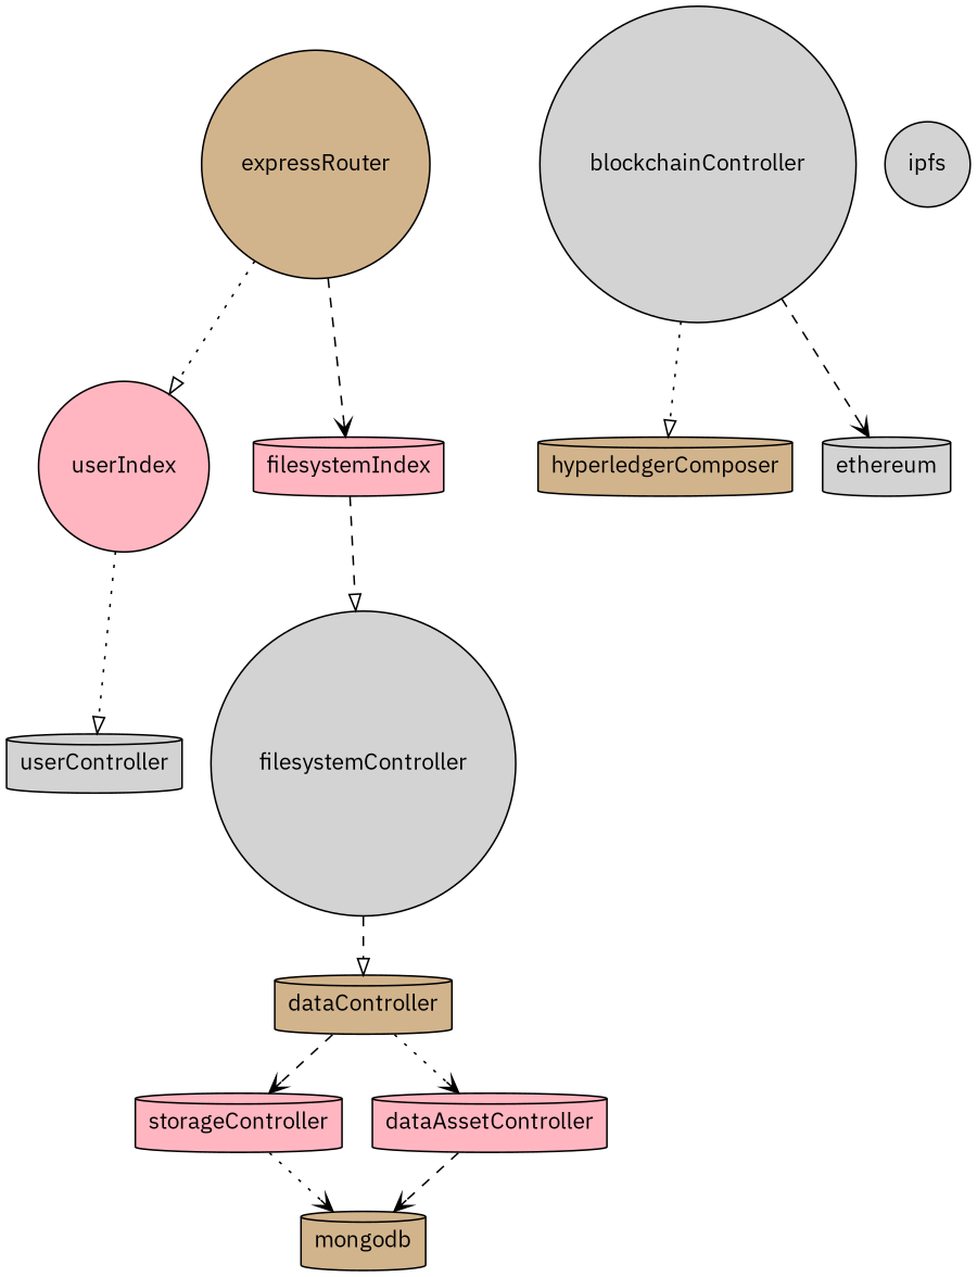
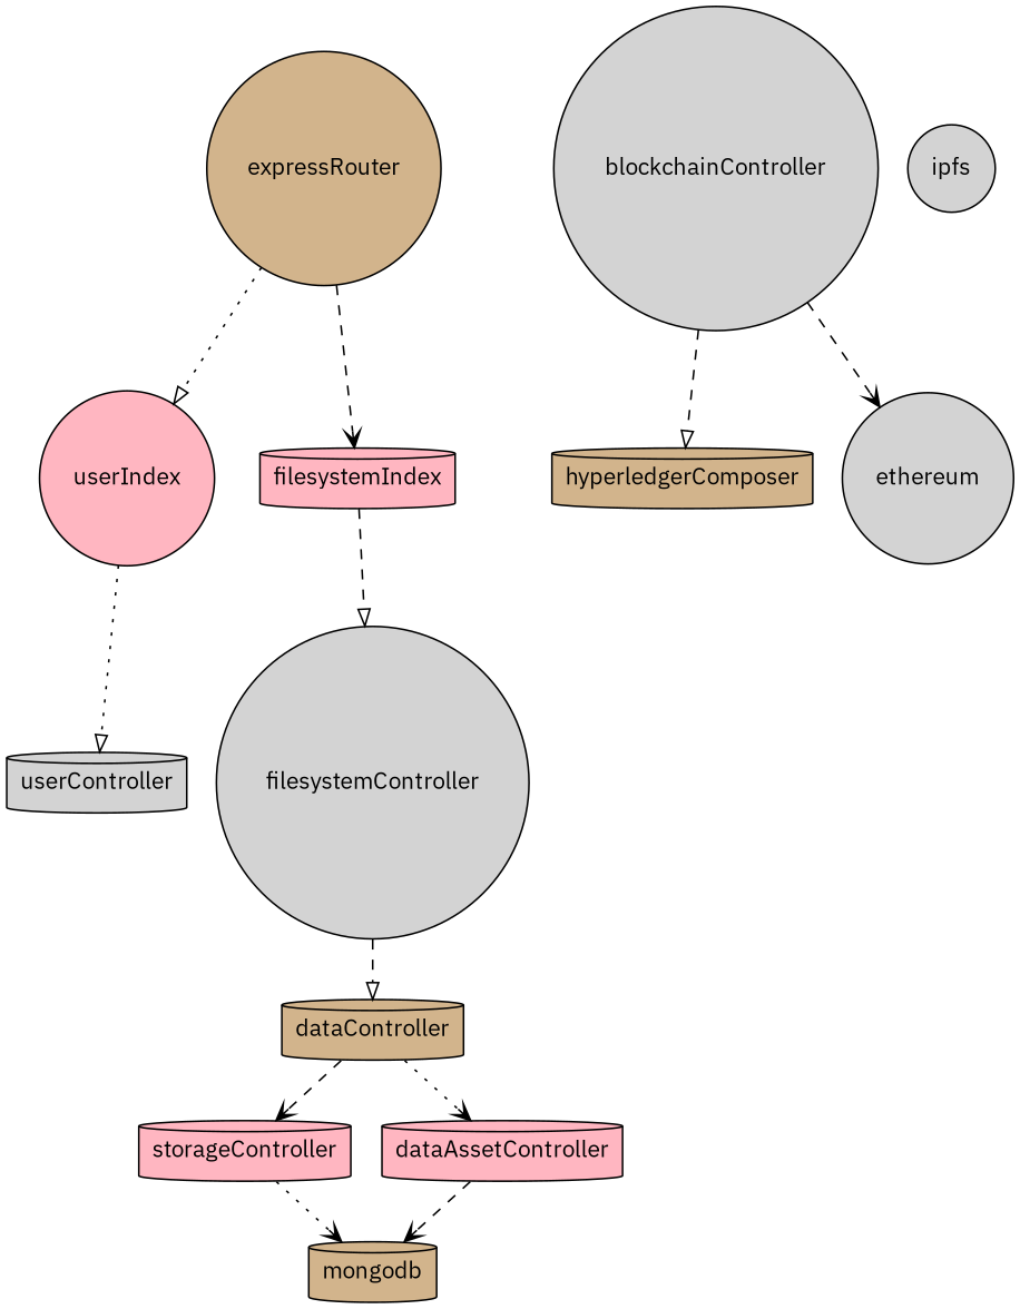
  digraph {
    fontname="IBM Plex Sans"
    node [fillcolor=lightgrey fontname="IBM Plex Sans" shape=cylinder style=filled]
    edge [arrowhead=vee fontname="IBM Plex Sans" style=dashed]
    expressRouter [fillcolor=tan shape=circle]
    userIndex [fillcolor=lightpink shape=circle]
    filesystemIndex [fillcolor=lightpink]
    userController
    filesystemController [shape=circle]
    dataController [fillcolor=tan]
    storageController [fillcolor=lightpink]
    dataAssetController [fillcolor=lightpink]
    blockchainController [shape=circle]
    hyperledgerComposer [fillcolor=tan]
-   ethereum
+   ethereum [shape=circle]
    mongodb [fillcolor=tan]
    ipfs [shape=circle]
    expressRouter -> userIndex [arrowhead=onormal style=dotted]
    expressRouter -> filesystemIndex
    userIndex -> userController [arrowhead=onormal style=dotted]
    filesystemIndex -> filesystemController [arrowhead=onormal]
    filesystemController -> dataController [arrowhead=onormal]
    dataController -> storageController
    dataController -> dataAssetController [style=dotted]
    storageController -> mongodb [style=dotted]
    dataAssetController -> mongodb
-   blockchainController -> hyperledgerComposer [arrowhead=onormal style=dotted]
+   blockchainController -> hyperledgerComposer [arrowhead=onormal]
    blockchainController -> ethereum
  }
